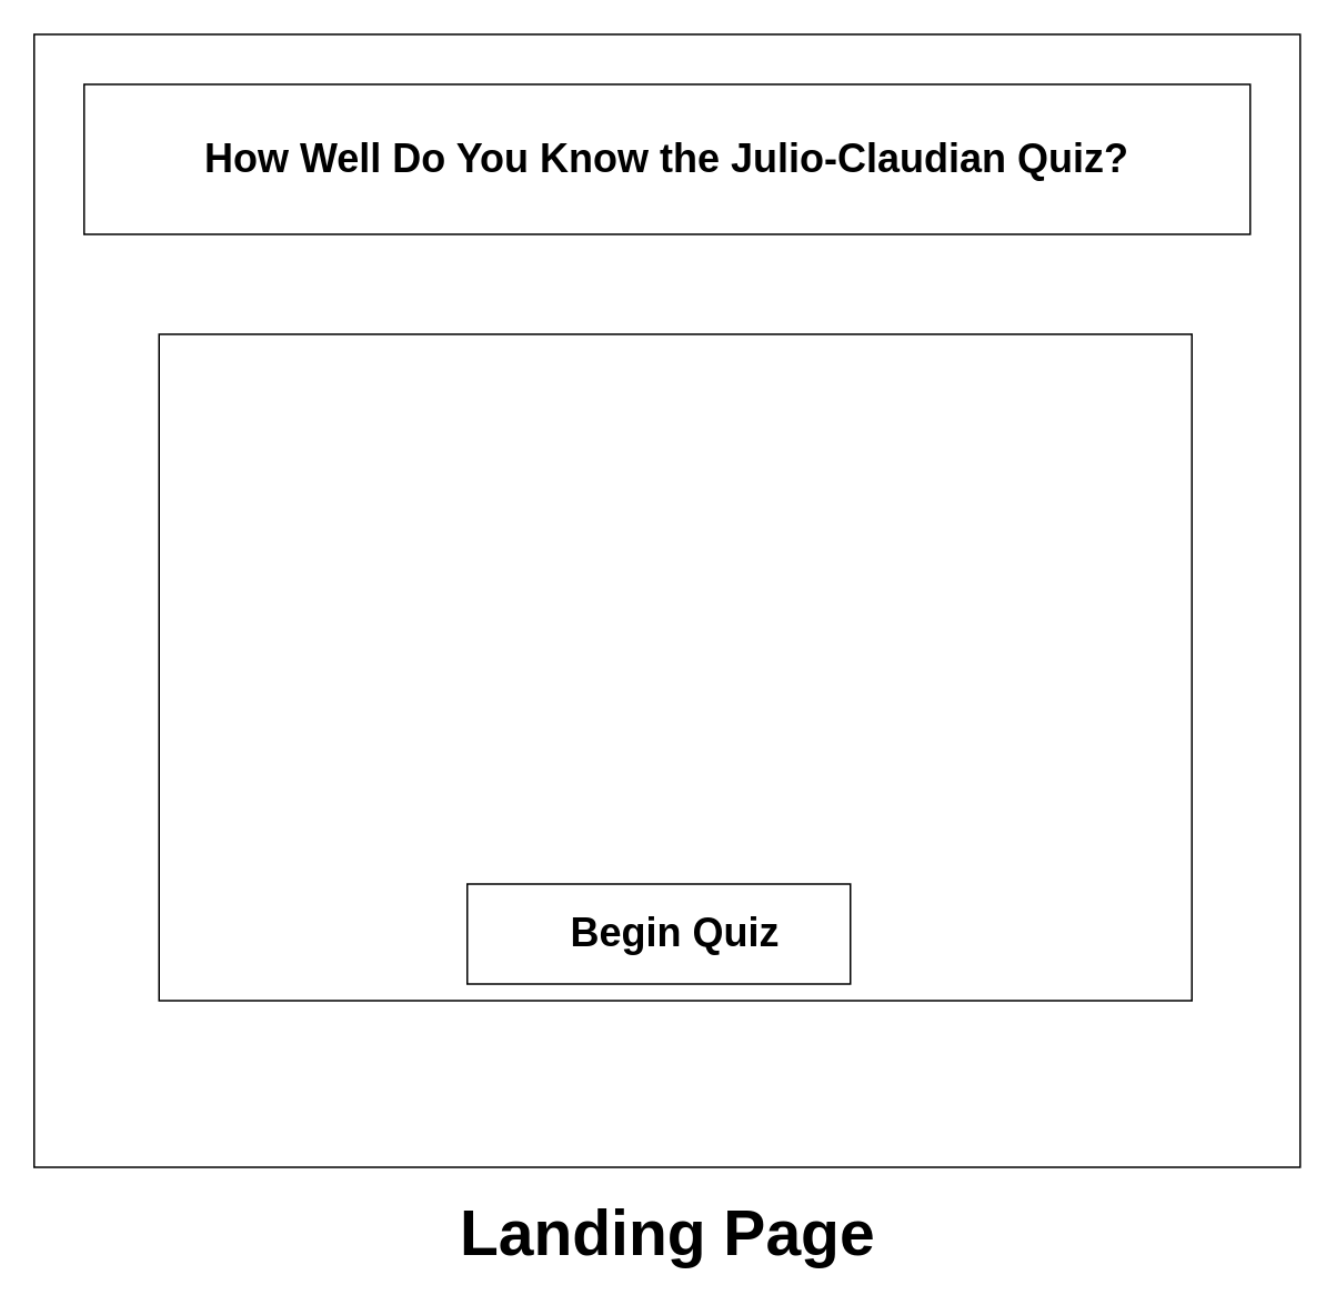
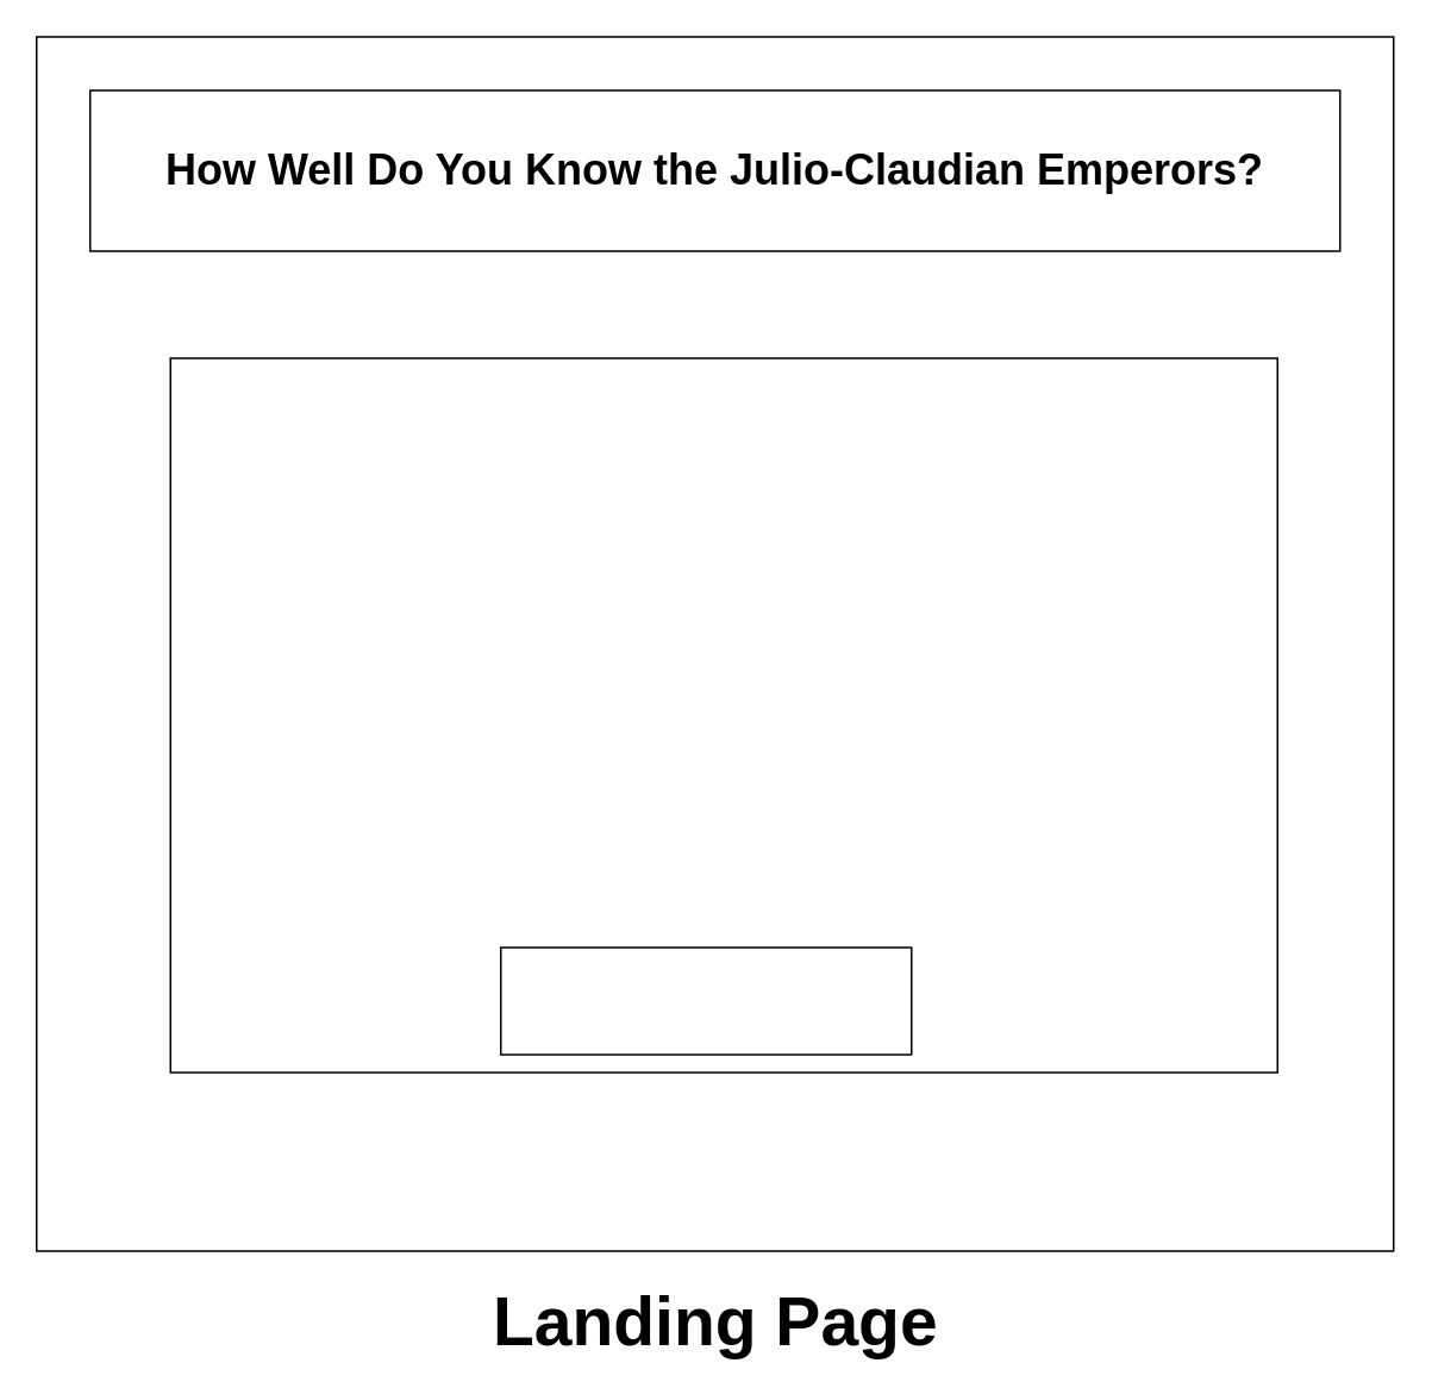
  <mxCell id="0" />
  <mxCell id="1" parent="0" />
  <mxCell id="2" value="" style="rounded=0;whiteSpace=wrap;html=1;" vertex="1" parent="1"><mxGeometry x="20" y="20" width="760" height="680" as="geometry" /></mxCell>
  <mxCell id="3" value="" style="rounded=0;whiteSpace=wrap;html=1;" vertex="1" parent="1"><mxGeometry x="50" y="50" width="700" height="90" as="geometry" /></mxCell>
  <mxCell id="4" value="&lt;font size=&quot;1&quot;&gt;&lt;b style=&quot;font-size: 38px&quot;&gt;Landing Page&lt;/b&gt;&lt;/font&gt;" style="text;html=1;resizable=0;autosize=1;align=center;verticalAlign=middle;points=[];fillColor=none;strokeColor=none;rounded=0;" vertex="1" parent="1"><mxGeometry x="270" y="725" width="260" height="30" as="geometry" /></mxCell>
- <mxCell id="5" value="&lt;h1&gt;How Well Do You Know the Julio-Claudian Quiz?&lt;/h1&gt;" style="text;html=1;strokeColor=none;fillColor=none;align=center;verticalAlign=middle;whiteSpace=wrap;rounded=0;" vertex="1" parent="1"><mxGeometry x="80" y="70" width="640" height="50" as="geometry" /></mxCell>
+ <mxCell id="5" value="&lt;h1&gt;How Well Do You Know the Julio-Claudian Emperors?&lt;/h1&gt;" style="text;html=1;strokeColor=none;fillColor=none;align=center;verticalAlign=middle;whiteSpace=wrap;rounded=0;" vertex="1" parent="1"><mxGeometry x="80" y="70" width="640" height="50" as="geometry" /></mxCell>
  <mxCell id="6" value="" style="rounded=0;whiteSpace=wrap;html=1;" vertex="1" parent="1"><mxGeometry x="95" y="200" width="620" height="400" as="geometry" /></mxCell>
  <mxCell id="7" value="" style="rounded=0;whiteSpace=wrap;html=1;" vertex="1" parent="1"><mxGeometry x="280" y="530" width="230" height="60" as="geometry" /></mxCell>
- <mxCell id="8" value="&lt;font style=&quot;font-size: 24px&quot;&gt;&lt;b&gt;Begin Quiz&lt;/b&gt;&lt;/font&gt;" style="text;html=1;strokeColor=none;fillColor=none;align=center;verticalAlign=middle;whiteSpace=wrap;rounded=0;" vertex="1" parent="1"><mxGeometry x="315" y="550" width="180" height="20" as="geometry" /></mxCell>
